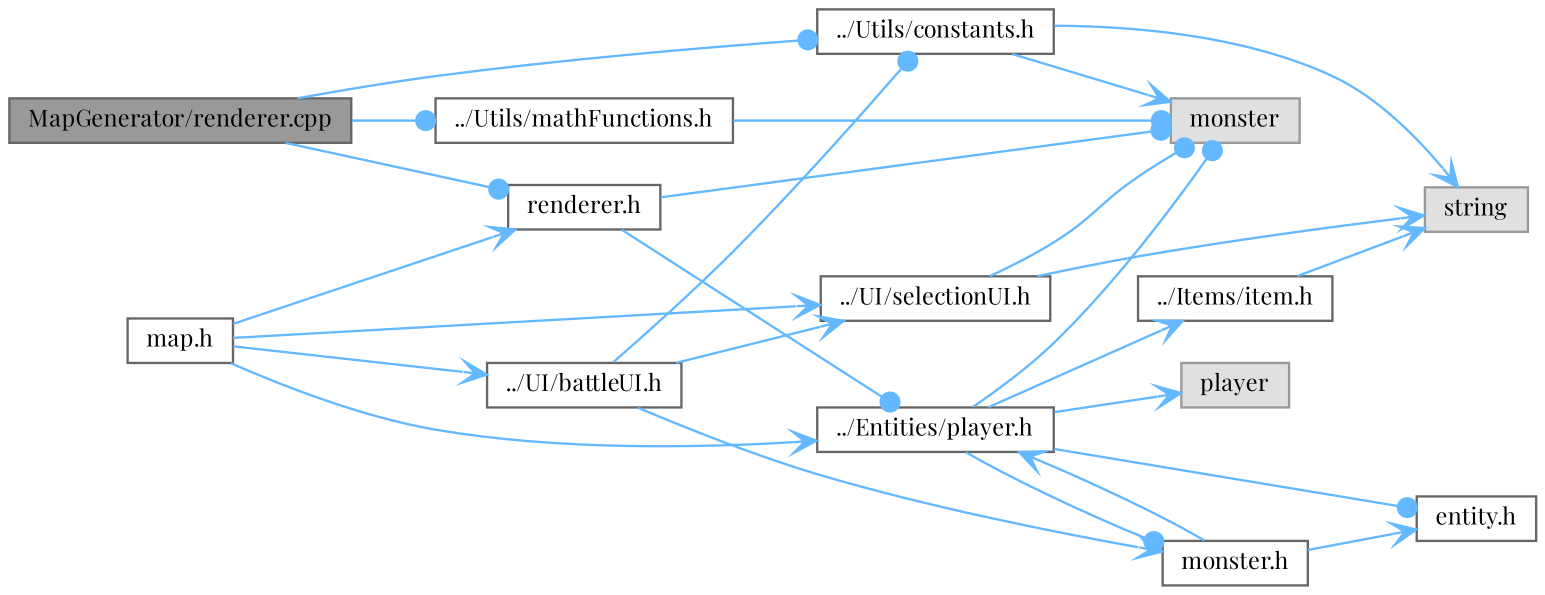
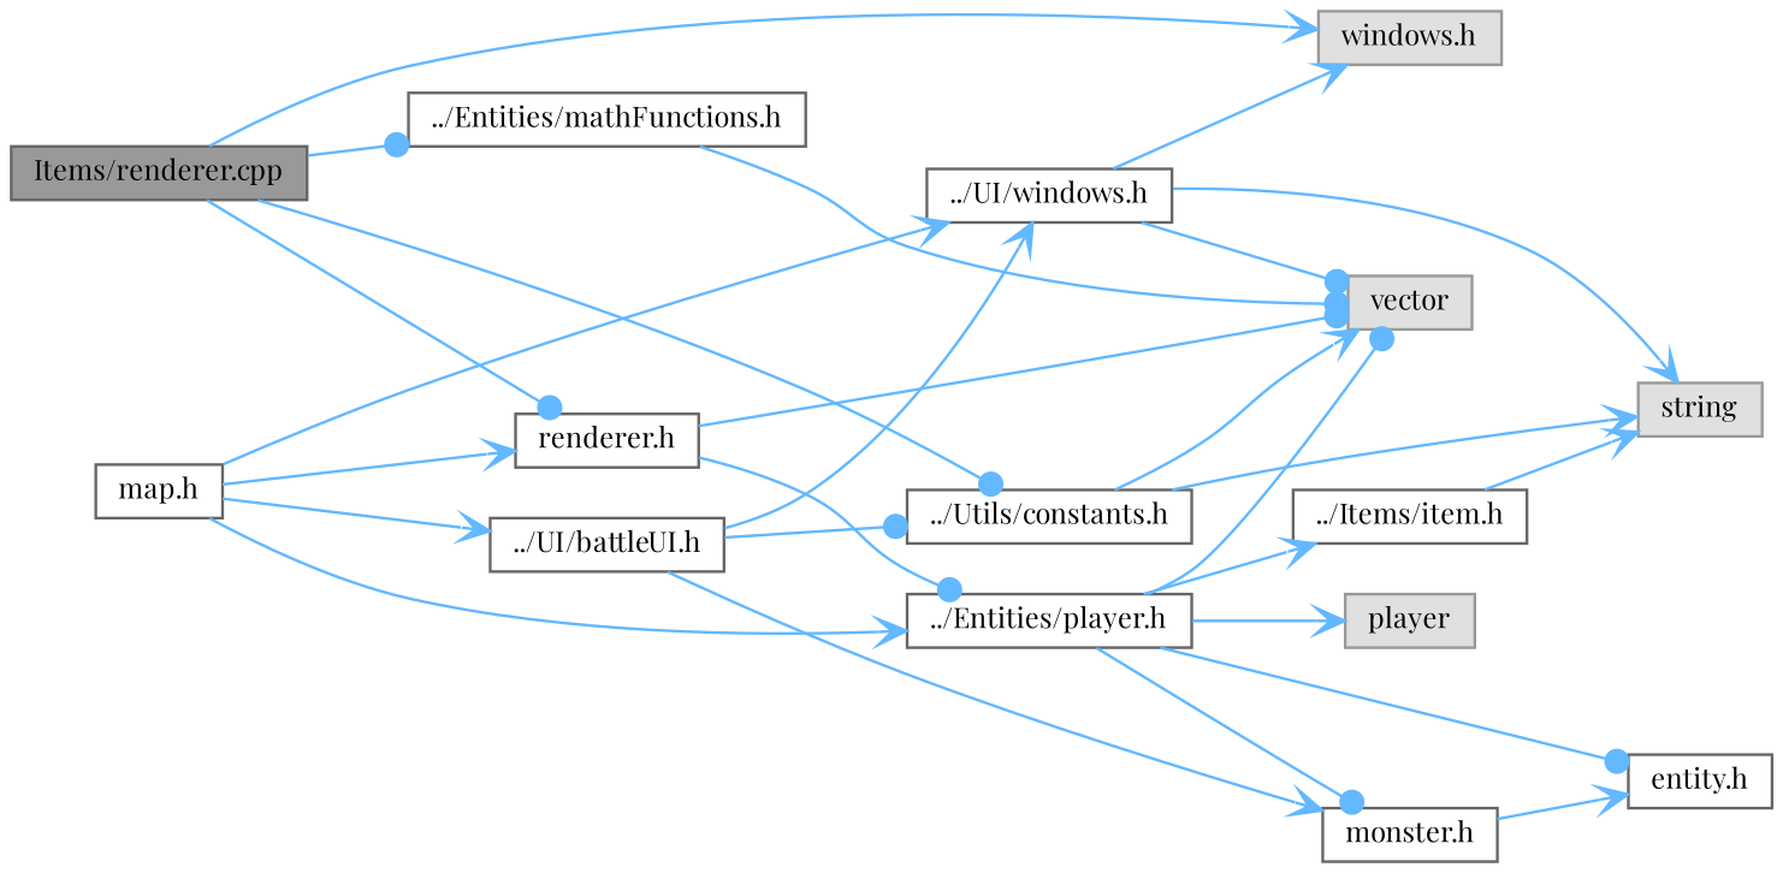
  digraph {
    fontname="Playfair Display"
    rankdir=LR
    node [color=grey40 fillcolor=white fontname="Playfair Display" fontsize=10 shape=box style=filled]
    edge [arrowhead=vee color=steelblue1 fontname="Playfair Display" fontsize=10 labelfontname=Helvetica labelfontsize=10 style=solid]
-   n1 [color=gray40 fillcolor=grey60 fontcolor=black height=0.2 label="MapGenerator/renderer.cpp" width=0.4]
+   n1 [color=gray40 fillcolor=grey60 fontcolor=black height=0.2 label="Items/renderer.cpp" width=0.4]
    n2 [height=0.2 label="renderer.h" width=0.4]
+   n3 [color=grey60 fillcolor="#E0E0E0" height=0.2 label="windows.h" width=0.4]
    n4 [height=0.2 label="../Utils/constants.h" width=0.4]
-   n5 [height=0.2 label="../Utils/mathFunctions.h" width=0.4]
+   n5 [height=0.2 label="../Entities/mathFunctions.h" width=0.4]
    n6 [height=0.2 label="map.h" width=0.4]
    n7 [height=0.2 label="../Entities/player.h" width=0.4]
-   n8 [height=0.2 label="../UI/selectionUI.h" width=0.4]
+   n8 [height=0.2 label="../UI/windows.h" width=0.4]
    n9 [height=0.2 label="../UI/battleUI.h" width=0.4]
-   n10 [color=grey60 fillcolor="#E0E0E0" height=0.2 label=monster width=0.4]
+   n10 [color=grey60 fillcolor="#E0E0E0" height=0.2 label=vector width=0.4]
    n11 [color=grey60 fillcolor="#E0E0E0" height=0.2 label=string width=0.4]
    n12 [height=0.2 label="entity.h" width=0.4]
    n13 [height=0.2 label="monster.h" width=0.4]
    n14 [height=0.2 label="../Items/item.h" width=0.4]
    n15 [color=grey60 fillcolor="#E0E0E0" height=0.2 label=player width=0.4]
    n1 -> n2 [arrowhead=dot]
+   n1 -> n3
    n1 -> n4 [arrowhead=dot]
    n1 -> n5 [arrowhead=dot]
    n2 -> n7 [arrowhead=dot]
    n2 -> n10 [arrowhead=dot]
    n4 -> n10
    n4 -> n11
    n5 -> n10 [arrowhead=dot]
    n6 -> n2
    n6 -> n7
    n6 -> n8
    n6 -> n9
    n7 -> n10 [arrowhead=dot]
    n7 -> n12 [arrowhead=dot]
    n7 -> n13 [arrowhead=dot]
    n7 -> n14
    n7 -> n15
+   n8 -> n3
    n8 -> n10 [arrowhead=dot]
    n8 -> n11
    n9 -> n4 [arrowhead=dot]
    n9 -> n8
    n9 -> n13
-   n13 -> n7
    n13 -> n12
    n14 -> n11
  }
